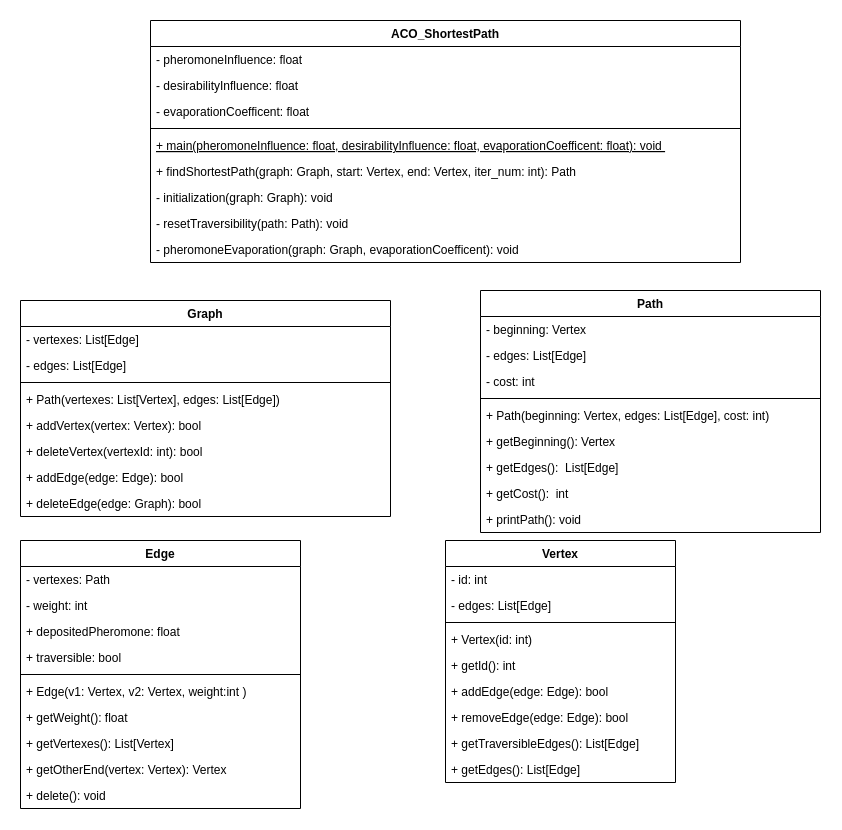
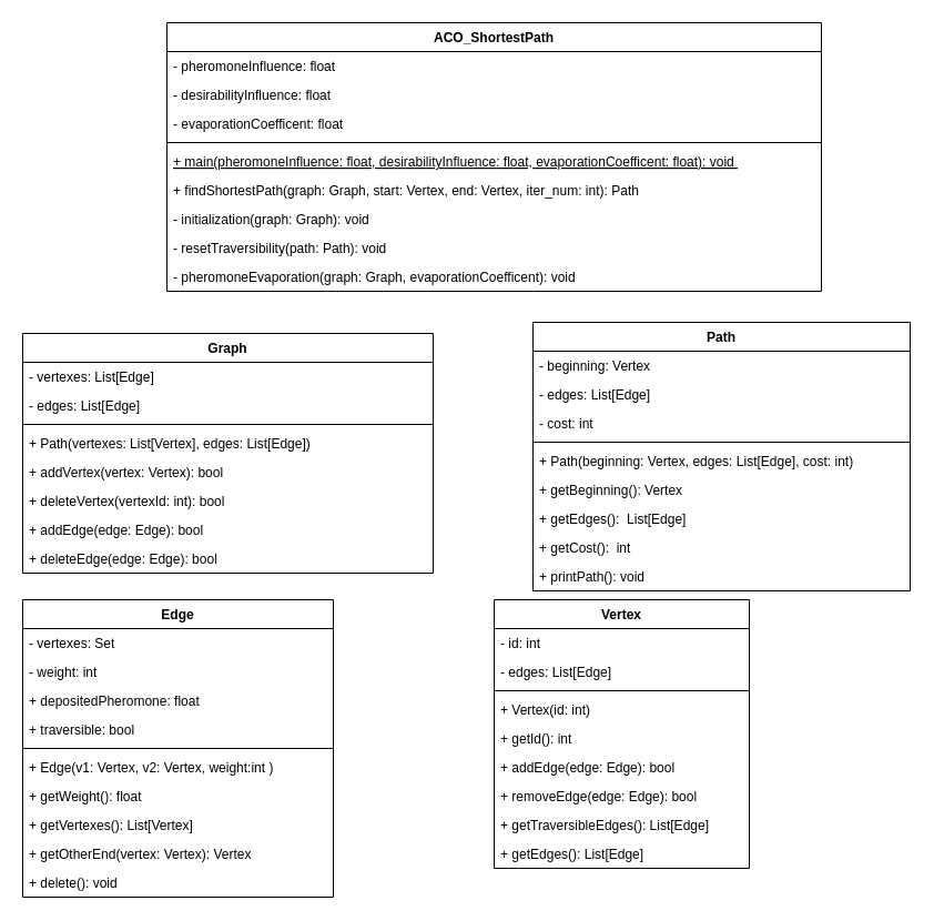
  <mxCell id="0" />
  <mxCell id="1" parent="0" />
  <mxCell id="2" value="ACO_ShortestPath" style="swimlane;fontStyle=1;align=center;verticalAlign=top;childLayout=stackLayout;horizontal=1;startSize=26;horizontalStack=0;resizeParent=1;resizeParentMax=0;resizeLast=0;collapsible=1;marginBottom=0;" parent="1" vertex="1"><mxGeometry x="150" y="20" width="590" height="242" as="geometry" /></mxCell>
  <mxCell id="3" value="- pheromoneInfluence: float" style="text;strokeColor=none;fillColor=none;align=left;verticalAlign=top;spacingLeft=4;spacingRight=4;overflow=hidden;rotatable=0;points=[[0,0.5],[1,0.5]];portConstraint=eastwest;" parent="2" vertex="1"><mxGeometry y="26" width="590" height="26" as="geometry" /></mxCell>
  <mxCell id="4" value="- desirabilityInfluence: float" style="text;strokeColor=none;fillColor=none;align=left;verticalAlign=top;spacingLeft=4;spacingRight=4;overflow=hidden;rotatable=0;points=[[0,0.5],[1,0.5]];portConstraint=eastwest;" parent="2" vertex="1"><mxGeometry y="52" width="590" height="26" as="geometry" /></mxCell>
  <mxCell id="5" value="- evaporationCoefficent: float" style="text;strokeColor=none;fillColor=none;align=left;verticalAlign=top;spacingLeft=4;spacingRight=4;overflow=hidden;rotatable=0;points=[[0,0.5],[1,0.5]];portConstraint=eastwest;" parent="2" vertex="1"><mxGeometry y="78" width="590" height="26" as="geometry" /></mxCell>
  <mxCell id="6" value="" style="line;strokeWidth=1;fillColor=none;align=left;verticalAlign=middle;spacingTop=-1;spacingLeft=3;spacingRight=3;rotatable=0;labelPosition=right;points=[];portConstraint=eastwest;" parent="2" vertex="1"><mxGeometry y="104" width="590" height="8" as="geometry" /></mxCell>
  <mxCell id="7" value="+ main(pheromoneInfluence: float, desirabilityInfluence: float, evaporationCoefficent: float): void " style="text;strokeColor=none;fillColor=none;align=left;verticalAlign=top;spacingLeft=4;spacingRight=4;overflow=hidden;rotatable=0;points=[[0,0.5],[1,0.5]];portConstraint=eastwest;fontStyle=4" parent="2" vertex="1"><mxGeometry y="112" width="590" height="26" as="geometry" /></mxCell>
  <mxCell id="8" value="+ findShortestPath(graph: Graph, start: Vertex, end: Vertex, iter_num: int): Path" style="text;strokeColor=none;fillColor=none;align=left;verticalAlign=top;spacingLeft=4;spacingRight=4;overflow=hidden;rotatable=0;points=[[0,0.5],[1,0.5]];portConstraint=eastwest;" parent="2" vertex="1"><mxGeometry y="138" width="590" height="26" as="geometry" /></mxCell>
  <mxCell id="9" value="- initialization(graph: Graph): void" style="text;strokeColor=none;fillColor=none;align=left;verticalAlign=top;spacingLeft=4;spacingRight=4;overflow=hidden;rotatable=0;points=[[0,0.5],[1,0.5]];portConstraint=eastwest;" parent="2" vertex="1"><mxGeometry y="164" width="590" height="26" as="geometry" /></mxCell>
  <mxCell id="10" value="- resetTraversibility(path: Path): void" style="text;strokeColor=none;fillColor=none;align=left;verticalAlign=top;spacingLeft=4;spacingRight=4;overflow=hidden;rotatable=0;points=[[0,0.5],[1,0.5]];portConstraint=eastwest;" parent="2" vertex="1"><mxGeometry y="190" width="590" height="26" as="geometry" /></mxCell>
  <mxCell id="11" value="- pheromoneEvaporation(graph: Graph, evaporationCoefficent): void" style="text;strokeColor=none;fillColor=none;align=left;verticalAlign=top;spacingLeft=4;spacingRight=4;overflow=hidden;rotatable=0;points=[[0,0.5],[1,0.5]];portConstraint=eastwest;" parent="2" vertex="1"><mxGeometry y="216" width="590" height="26" as="geometry" /></mxCell>
  <mxCell id="12" value="Graph" style="swimlane;fontStyle=1;align=center;verticalAlign=top;childLayout=stackLayout;horizontal=1;startSize=26;horizontalStack=0;resizeParent=1;resizeParentMax=0;resizeLast=0;collapsible=1;marginBottom=0;" parent="1" vertex="1"><mxGeometry y="300" width="370" height="216" as="geometry" x="20"><mxRectangle x="410" y="60" width="70" height="26" as="alternateBounds" /></mxGeometry></mxCell>
  <mxCell id="13" value="- vertexes: List[Edge]" style="text;strokeColor=none;fillColor=none;align=left;verticalAlign=top;spacingLeft=4;spacingRight=4;overflow=hidden;rotatable=0;points=[[0,0.5],[1,0.5]];portConstraint=eastwest;" parent="12" vertex="1"><mxGeometry y="26" width="370" height="26" as="geometry" /></mxCell>
  <mxCell id="14" value="- edges: List[Edge]" style="text;strokeColor=none;fillColor=none;align=left;verticalAlign=top;spacingLeft=4;spacingRight=4;overflow=hidden;rotatable=0;points=[[0,0.5],[1,0.5]];portConstraint=eastwest;" parent="12" vertex="1"><mxGeometry y="52" width="370" height="26" as="geometry" /></mxCell>
  <mxCell id="15" value="" style="line;strokeWidth=1;fillColor=none;align=left;verticalAlign=middle;spacingTop=-1;spacingLeft=3;spacingRight=3;rotatable=0;labelPosition=right;points=[];portConstraint=eastwest;" parent="12" vertex="1"><mxGeometry y="78" width="370" height="8" as="geometry" /></mxCell>
  <mxCell id="16" value="+ Path(vertexes: List[Vertex], edges: List[Edge])" style="text;strokeColor=none;fillColor=none;align=left;verticalAlign=top;spacingLeft=4;spacingRight=4;overflow=hidden;rotatable=0;points=[[0,0.5],[1,0.5]];portConstraint=eastwest;" parent="12" vertex="1"><mxGeometry y="86" width="370" height="26" as="geometry" /></mxCell>
  <mxCell id="17" value="+ addVertex(vertex: Vertex): bool" style="text;strokeColor=none;fillColor=none;align=left;verticalAlign=top;spacingLeft=4;spacingRight=4;overflow=hidden;rotatable=0;points=[[0,0.5],[1,0.5]];portConstraint=eastwest;" parent="12" vertex="1"><mxGeometry y="112" width="370" height="26" as="geometry" /></mxCell>
  <mxCell id="18" value="+ deleteVertex(vertexId: int): bool" style="text;strokeColor=none;fillColor=none;align=left;verticalAlign=top;spacingLeft=4;spacingRight=4;overflow=hidden;rotatable=0;points=[[0,0.5],[1,0.5]];portConstraint=eastwest;" parent="12" vertex="1"><mxGeometry y="138" width="370" height="26" as="geometry" /></mxCell>
  <mxCell id="19" value="+ addEdge(edge: Edge): bool" style="text;strokeColor=none;fillColor=none;align=left;verticalAlign=top;spacingLeft=4;spacingRight=4;overflow=hidden;rotatable=0;points=[[0,0.5],[1,0.5]];portConstraint=eastwest;" parent="12" vertex="1"><mxGeometry y="164" width="370" height="26" as="geometry" /></mxCell>
- <mxCell id="20" value="+ deleteEdge(edge: Graph): bool" style="text;strokeColor=none;fillColor=none;align=left;verticalAlign=top;spacingLeft=4;spacingRight=4;overflow=hidden;rotatable=0;points=[[0,0.5],[1,0.5]];portConstraint=eastwest;" parent="12" vertex="1"><mxGeometry y="190" width="370" height="26" as="geometry" /></mxCell>
+ <mxCell id="20" value="+ deleteEdge(edge: Edge): bool" style="text;strokeColor=none;fillColor=none;align=left;verticalAlign=top;spacingLeft=4;spacingRight=4;overflow=hidden;rotatable=0;points=[[0,0.5],[1,0.5]];portConstraint=eastwest;" parent="12" vertex="1"><mxGeometry y="190" width="370" height="26" as="geometry" /></mxCell>
  <mxCell id="21" value="Edge" style="swimlane;fontStyle=1;align=center;verticalAlign=top;childLayout=stackLayout;horizontal=1;startSize=26;horizontalStack=0;resizeParent=1;resizeParentMax=0;resizeLast=0;collapsible=1;marginBottom=0;" parent="1" vertex="1"><mxGeometry y="540" width="280" height="268" as="geometry" x="20" /></mxCell>
- <mxCell id="22" value="- vertexes: Path" style="text;strokeColor=none;fillColor=none;align=left;verticalAlign=top;spacingLeft=4;spacingRight=4;overflow=hidden;rotatable=0;points=[[0,0.5],[1,0.5]];portConstraint=eastwest;" parent="21" vertex="1"><mxGeometry y="26" width="280" height="26" as="geometry" /></mxCell>
+ <mxCell id="22" value="- vertexes: Set" style="text;strokeColor=none;fillColor=none;align=left;verticalAlign=top;spacingLeft=4;spacingRight=4;overflow=hidden;rotatable=0;points=[[0,0.5],[1,0.5]];portConstraint=eastwest;" parent="21" vertex="1"><mxGeometry y="26" width="280" height="26" as="geometry" /></mxCell>
  <mxCell id="23" value="- weight: int" style="text;strokeColor=none;fillColor=none;align=left;verticalAlign=top;spacingLeft=4;spacingRight=4;overflow=hidden;rotatable=0;points=[[0,0.5],[1,0.5]];portConstraint=eastwest;" parent="21" vertex="1"><mxGeometry y="52" width="280" height="26" as="geometry" /></mxCell>
  <mxCell id="24" value="+ depositedPheromone: float" style="text;strokeColor=none;fillColor=none;align=left;verticalAlign=top;spacingLeft=4;spacingRight=4;overflow=hidden;rotatable=0;points=[[0,0.5],[1,0.5]];portConstraint=eastwest;" parent="21" vertex="1"><mxGeometry y="78" width="280" height="26" as="geometry" /></mxCell>
  <mxCell id="25" value="+ traversible: bool" style="text;strokeColor=none;fillColor=none;align=left;verticalAlign=top;spacingLeft=4;spacingRight=4;overflow=hidden;rotatable=0;points=[[0,0.5],[1,0.5]];portConstraint=eastwest;" parent="21" vertex="1"><mxGeometry y="104" width="280" height="26" as="geometry" /></mxCell>
  <mxCell id="26" value="" style="line;strokeWidth=1;fillColor=none;align=left;verticalAlign=middle;spacingTop=-1;spacingLeft=3;spacingRight=3;rotatable=0;labelPosition=right;points=[];portConstraint=eastwest;" parent="21" vertex="1"><mxGeometry y="130" width="280" height="8" as="geometry" /></mxCell>
  <mxCell id="27" value="+ Edge(v1: Vertex, v2: Vertex, weight:int ) " style="text;strokeColor=none;fillColor=none;align=left;verticalAlign=top;spacingLeft=4;spacingRight=4;overflow=hidden;rotatable=0;points=[[0,0.5],[1,0.5]];portConstraint=eastwest;" parent="21" vertex="1"><mxGeometry y="138" width="280" height="26" as="geometry" /></mxCell>
  <mxCell id="28" value="+ getWeight(): float" style="text;strokeColor=none;fillColor=none;align=left;verticalAlign=top;spacingLeft=4;spacingRight=4;overflow=hidden;rotatable=0;points=[[0,0.5],[1,0.5]];portConstraint=eastwest;" parent="21" vertex="1"><mxGeometry y="164" width="280" height="26" as="geometry" /></mxCell>
  <mxCell id="29" value="+ getVertexes(): List[Vertex]" style="text;strokeColor=none;fillColor=none;align=left;verticalAlign=top;spacingLeft=4;spacingRight=4;overflow=hidden;rotatable=0;points=[[0,0.5],[1,0.5]];portConstraint=eastwest;" parent="21" vertex="1"><mxGeometry y="190" width="280" height="26" as="geometry" /></mxCell>
  <mxCell id="30" value="+ getOtherEnd(vertex: Vertex): Vertex" style="text;strokeColor=none;fillColor=none;align=left;verticalAlign=top;spacingLeft=4;spacingRight=4;overflow=hidden;rotatable=0;points=[[0,0.5],[1,0.5]];portConstraint=eastwest;" parent="21" vertex="1"><mxGeometry y="216" width="280" height="26" as="geometry" /></mxCell>
  <mxCell id="31" value="+ delete(): void" style="text;strokeColor=none;fillColor=none;align=left;verticalAlign=top;spacingLeft=4;spacingRight=4;overflow=hidden;rotatable=0;points=[[0,0.5],[1,0.5]];portConstraint=eastwest;" parent="21" vertex="1"><mxGeometry y="242" width="280" height="26" as="geometry" /></mxCell>
  <mxCell id="32" value="Vertex" style="swimlane;fontStyle=1;align=center;verticalAlign=top;childLayout=stackLayout;horizontal=1;startSize=26;horizontalStack=0;resizeParent=1;resizeParentMax=0;resizeLast=0;collapsible=1;marginBottom=0;" parent="1" vertex="1"><mxGeometry x="445" y="540" width="230" height="242" as="geometry" /></mxCell>
  <mxCell id="33" value="- id: int" style="text;strokeColor=none;fillColor=none;align=left;verticalAlign=top;spacingLeft=4;spacingRight=4;overflow=hidden;rotatable=0;points=[[0,0.5],[1,0.5]];portConstraint=eastwest;" parent="32" vertex="1"><mxGeometry y="26" width="230" height="26" as="geometry" /></mxCell>
  <mxCell id="34" value="- edges: List[Edge]" style="text;strokeColor=none;fillColor=none;align=left;verticalAlign=top;spacingLeft=4;spacingRight=4;overflow=hidden;rotatable=0;points=[[0,0.5],[1,0.5]];portConstraint=eastwest;" parent="32" vertex="1"><mxGeometry y="52" width="230" height="26" as="geometry" /></mxCell>
  <mxCell id="35" value="" style="line;strokeWidth=1;fillColor=none;align=left;verticalAlign=middle;spacingTop=-1;spacingLeft=3;spacingRight=3;rotatable=0;labelPosition=right;points=[];portConstraint=eastwest;" parent="32" vertex="1"><mxGeometry y="78" width="230" height="8" as="geometry" /></mxCell>
  <mxCell id="36" value="+ Vertex(id: int) " style="text;strokeColor=none;fillColor=none;align=left;verticalAlign=top;spacingLeft=4;spacingRight=4;overflow=hidden;rotatable=0;points=[[0,0.5],[1,0.5]];portConstraint=eastwest;" parent="32" vertex="1"><mxGeometry y="86" width="230" height="26" as="geometry" /></mxCell>
  <mxCell id="37" value="+ getId(): int" style="text;strokeColor=none;fillColor=none;align=left;verticalAlign=top;spacingLeft=4;spacingRight=4;overflow=hidden;rotatable=0;points=[[0,0.5],[1,0.5]];portConstraint=eastwest;" parent="32" vertex="1"><mxGeometry y="112" width="230" height="26" as="geometry" /></mxCell>
  <mxCell id="38" value="+ addEdge(edge: Edge): bool" style="text;strokeColor=none;fillColor=none;align=left;verticalAlign=top;spacingLeft=4;spacingRight=4;overflow=hidden;rotatable=0;points=[[0,0.5],[1,0.5]];portConstraint=eastwest;" parent="32" vertex="1"><mxGeometry y="138" width="230" height="26" as="geometry" /></mxCell>
  <mxCell id="39" value="+ removeEdge(edge: Edge): bool" style="text;strokeColor=none;fillColor=none;align=left;verticalAlign=top;spacingLeft=4;spacingRight=4;overflow=hidden;rotatable=0;points=[[0,0.5],[1,0.5]];portConstraint=eastwest;" parent="32" vertex="1"><mxGeometry y="164" width="230" height="26" as="geometry" /></mxCell>
  <mxCell id="40" value="+ getTraversibleEdges(): List[Edge]" style="text;strokeColor=none;fillColor=none;align=left;verticalAlign=top;spacingLeft=4;spacingRight=4;overflow=hidden;rotatable=0;points=[[0,0.5],[1,0.5]];portConstraint=eastwest;" parent="32" vertex="1"><mxGeometry y="190" width="230" height="26" as="geometry" /></mxCell>
  <mxCell id="41" value="+ getEdges(): List[Edge]" style="text;strokeColor=none;fillColor=none;align=left;verticalAlign=top;spacingLeft=4;spacingRight=4;overflow=hidden;rotatable=0;points=[[0,0.5],[1,0.5]];portConstraint=eastwest;" parent="32" vertex="1"><mxGeometry y="216" width="230" height="26" as="geometry" /></mxCell>
  <mxCell id="42" value="Path" style="swimlane;fontStyle=1;align=center;verticalAlign=top;childLayout=stackLayout;horizontal=1;startSize=26;horizontalStack=0;resizeParent=1;resizeParentMax=0;resizeLast=0;collapsible=1;marginBottom=0;" vertex="1" parent="1"><mxGeometry x="480" y="290" width="340" height="242" as="geometry" /></mxCell>
  <mxCell id="43" value="- beginning: Vertex" style="text;strokeColor=none;fillColor=none;align=left;verticalAlign=top;spacingLeft=4;spacingRight=4;overflow=hidden;rotatable=0;points=[[0,0.5],[1,0.5]];portConstraint=eastwest;" vertex="1" parent="42"><mxGeometry y="26" width="340" height="26" as="geometry" /></mxCell>
  <mxCell id="44" value="- edges: List[Edge]" style="text;strokeColor=none;fillColor=none;align=left;verticalAlign=top;spacingLeft=4;spacingRight=4;overflow=hidden;rotatable=0;points=[[0,0.5],[1,0.5]];portConstraint=eastwest;" vertex="1" parent="42"><mxGeometry y="52" width="340" height="26" as="geometry" /></mxCell>
  <mxCell id="45" value="- cost: int" style="text;strokeColor=none;fillColor=none;align=left;verticalAlign=top;spacingLeft=4;spacingRight=4;overflow=hidden;rotatable=0;points=[[0,0.5],[1,0.5]];portConstraint=eastwest;" vertex="1" parent="42"><mxGeometry y="78" width="340" height="26" as="geometry" /></mxCell>
  <mxCell id="46" value="" style="line;strokeWidth=1;fillColor=none;align=left;verticalAlign=middle;spacingTop=-1;spacingLeft=3;spacingRight=3;rotatable=0;labelPosition=right;points=[];portConstraint=eastwest;" vertex="1" parent="42"><mxGeometry y="104" width="340" height="8" as="geometry" /></mxCell>
  <mxCell id="47" value="+ Path(beginning: Vertex, edges: List[Edge], cost: int)" style="text;strokeColor=none;fillColor=none;align=left;verticalAlign=top;spacingLeft=4;spacingRight=4;overflow=hidden;rotatable=0;points=[[0,0.5],[1,0.5]];portConstraint=eastwest;" vertex="1" parent="42"><mxGeometry y="112" width="340" height="26" as="geometry" /></mxCell>
  <mxCell id="48" value="+ getBeginning(): Vertex" style="text;strokeColor=none;fillColor=none;align=left;verticalAlign=top;spacingLeft=4;spacingRight=4;overflow=hidden;rotatable=0;points=[[0,0.5],[1,0.5]];portConstraint=eastwest;" vertex="1" parent="42"><mxGeometry y="138" width="340" height="26" as="geometry" /></mxCell>
  <mxCell id="49" value="+ getEdges():  List[Edge]" style="text;strokeColor=none;fillColor=none;align=left;verticalAlign=top;spacingLeft=4;spacingRight=4;overflow=hidden;rotatable=0;points=[[0,0.5],[1,0.5]];portConstraint=eastwest;" vertex="1" parent="42"><mxGeometry y="164" width="340" height="26" as="geometry" /></mxCell>
  <mxCell id="50" value="+ getCost():  int" style="text;strokeColor=none;fillColor=none;align=left;verticalAlign=top;spacingLeft=4;spacingRight=4;overflow=hidden;rotatable=0;points=[[0,0.5],[1,0.5]];portConstraint=eastwest;" vertex="1" parent="42"><mxGeometry y="190" width="340" height="26" as="geometry" /></mxCell>
  <mxCell id="51" value="+ printPath(): void" style="text;strokeColor=none;fillColor=none;align=left;verticalAlign=top;spacingLeft=4;spacingRight=4;overflow=hidden;rotatable=0;points=[[0,0.5],[1,0.5]];portConstraint=eastwest;" vertex="1" parent="42"><mxGeometry y="216" width="340" height="26" as="geometry" /></mxCell>
